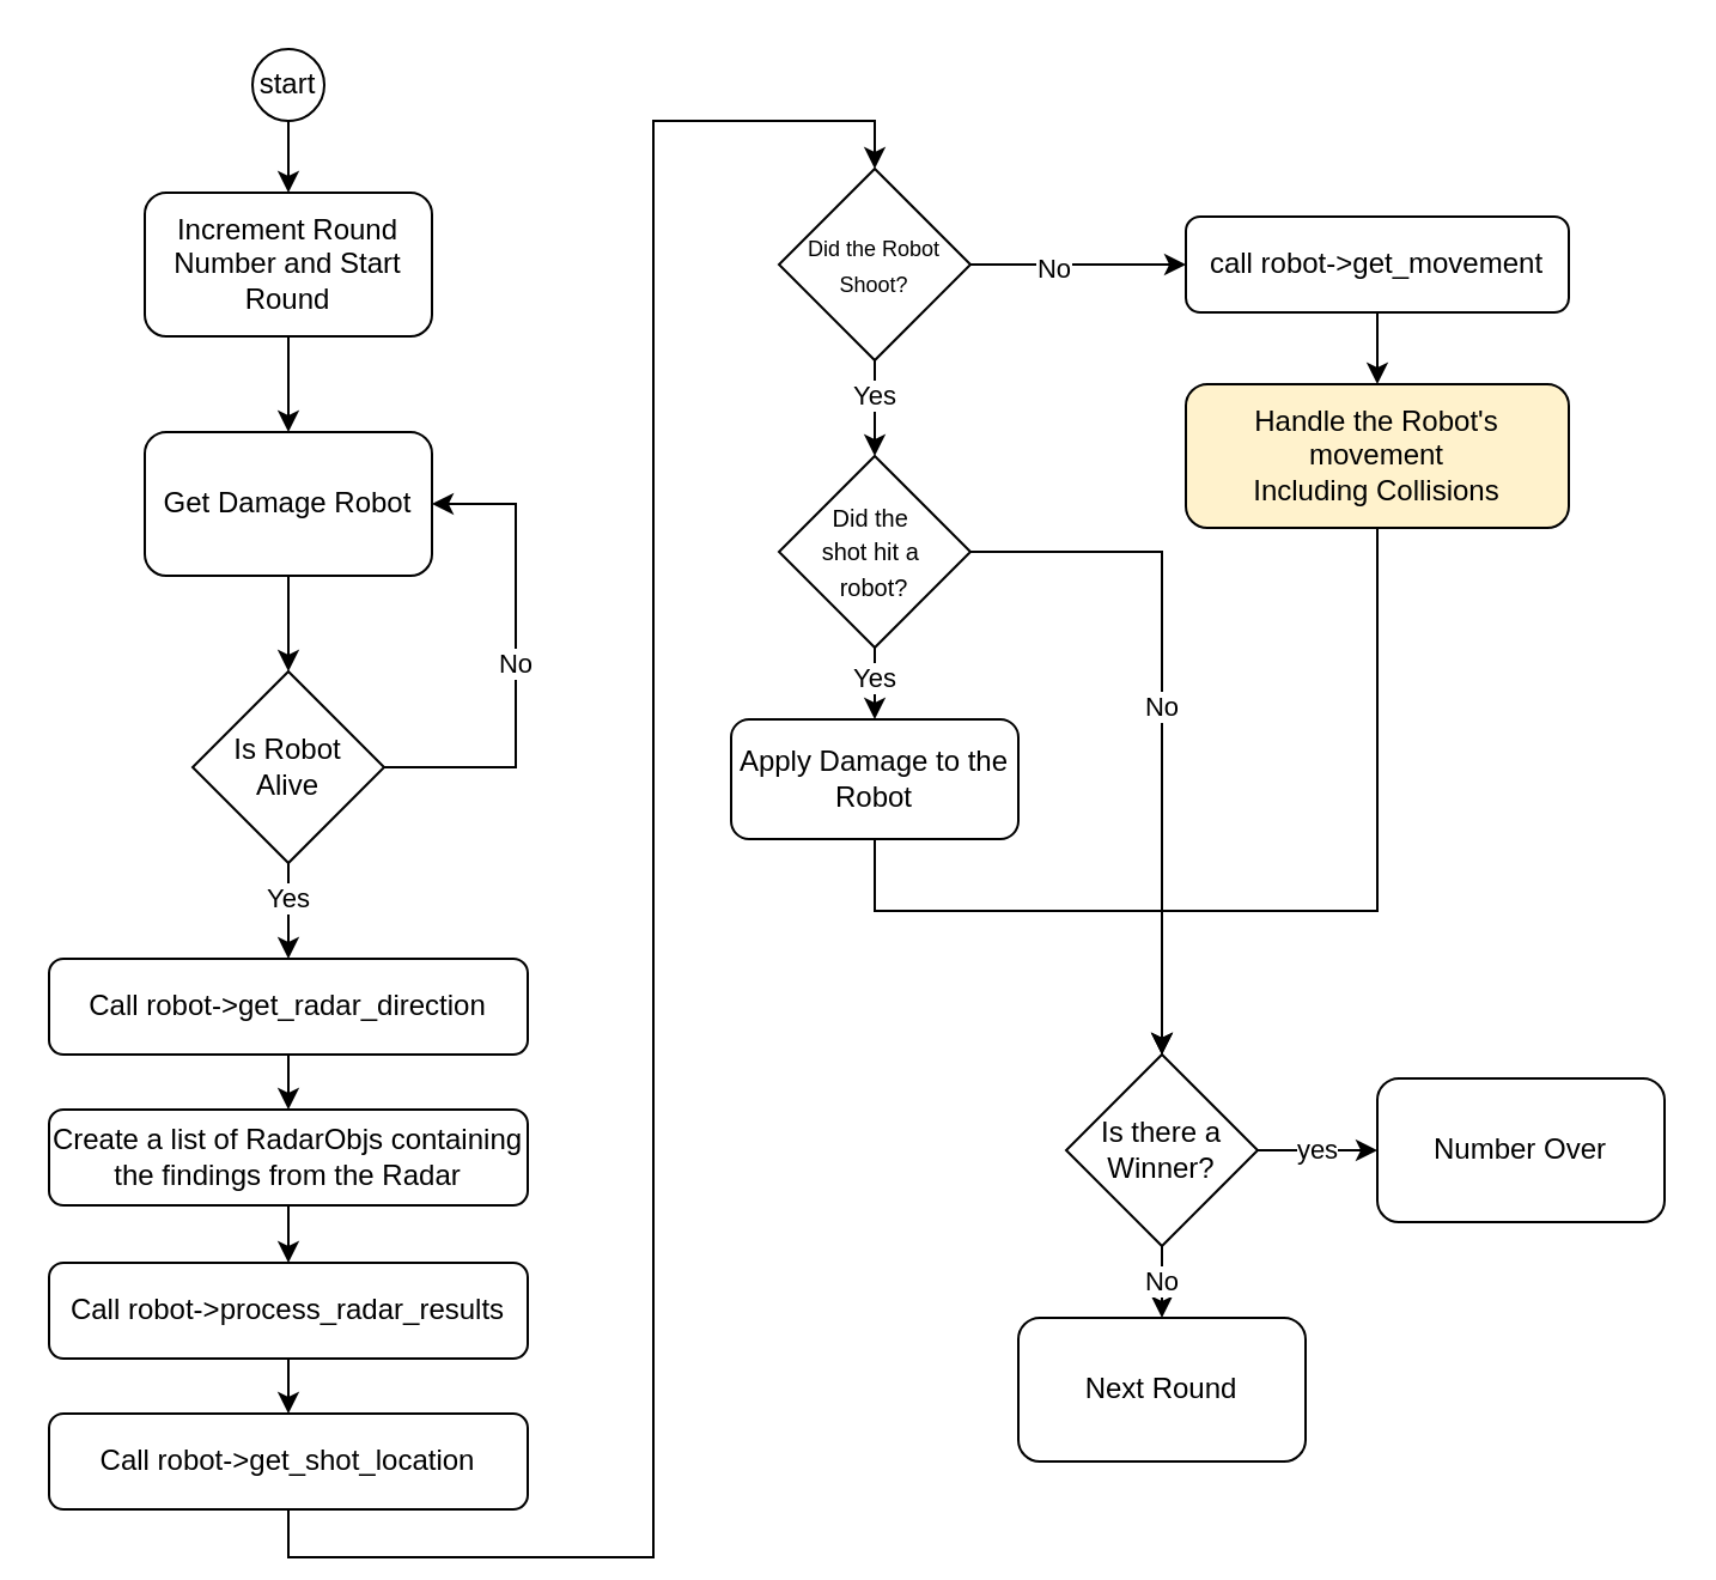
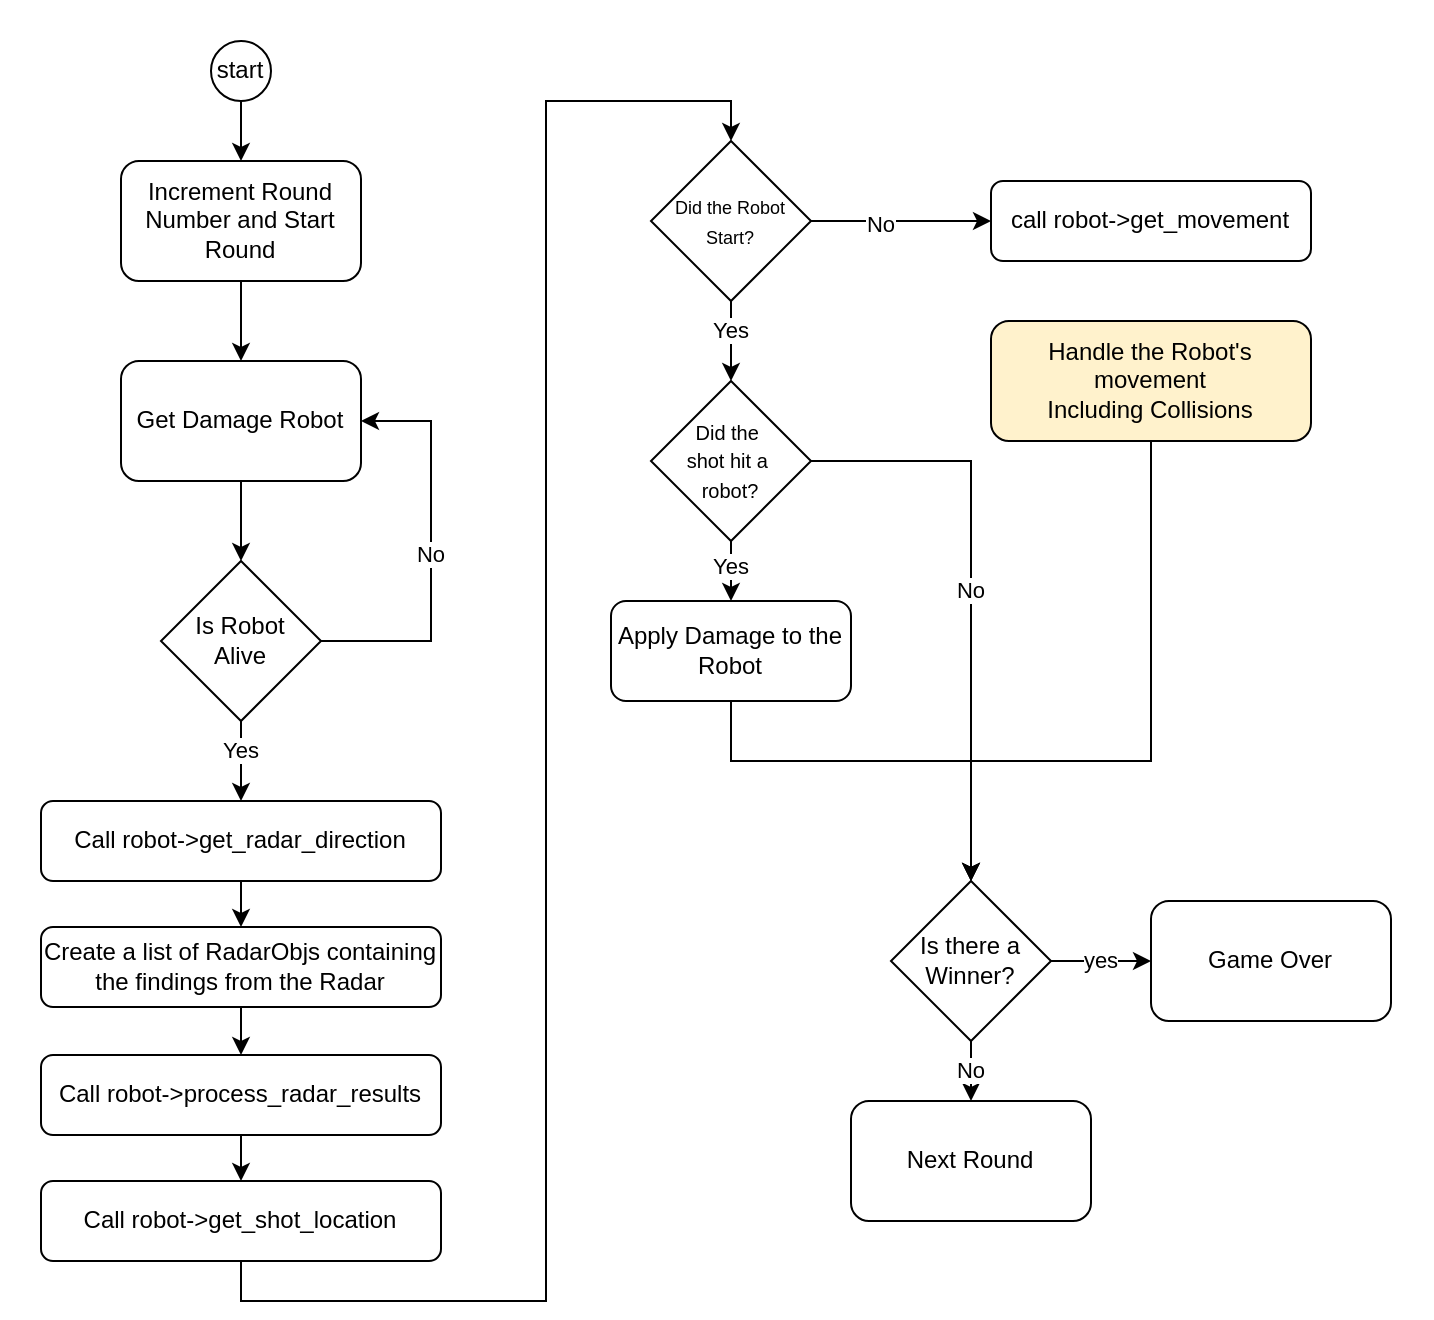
  <mxCell id="0" />
  <mxCell id="1" parent="0" />
  <mxCell id="2" style="edgeStyle=orthogonalEdgeStyle;rounded=0;orthogonalLoop=1;jettySize=auto;html=1;entryX=0.5;entryY=0;entryDx=0;entryDy=0;" edge="1" parent="1" source="3" target="5"><mxGeometry relative="1" as="geometry" /></mxCell>
  <mxCell id="3" value="start" style="ellipse;whiteSpace=wrap;html=1;aspect=fixed;" vertex="1" parent="1"><mxGeometry x="105" y="20" width="30" height="30" as="geometry" /></mxCell>
  <mxCell id="4" style="edgeStyle=orthogonalEdgeStyle;rounded=0;orthogonalLoop=1;jettySize=auto;html=1;entryX=0.5;entryY=0;entryDx=0;entryDy=0;" edge="1" parent="1" source="5" target="12"><mxGeometry relative="1" as="geometry" /></mxCell>
  <mxCell id="5" value="Increment Round Number and Start Round" style="rounded=1;whiteSpace=wrap;html=1;" vertex="1" parent="1"><mxGeometry x="60" y="80" width="120" height="60" as="geometry" /></mxCell>
  <mxCell id="6" style="edgeStyle=orthogonalEdgeStyle;rounded=0;orthogonalLoop=1;jettySize=auto;html=1;entryX=1;entryY=0.5;entryDx=0;entryDy=0;exitX=1;exitY=0.5;exitDx=0;exitDy=0;" edge="1" parent="1" source="10" target="12"><mxGeometry relative="1" as="geometry"><Array as="points"><mxPoint x="215" y="320" /><mxPoint x="215" y="210" /></Array></mxGeometry></mxCell>
  <mxCell id="7" value="No" style="edgeLabel;html=1;align=center;verticalAlign=middle;resizable=0;points=[];" vertex="1" connectable="0" parent="6"><mxGeometry x="-0.011" y="1" relative="1" as="geometry"><mxPoint as="offset" /></mxGeometry></mxCell>
  <mxCell id="8" style="edgeStyle=orthogonalEdgeStyle;rounded=0;orthogonalLoop=1;jettySize=auto;html=1;" edge="1" parent="1" source="10" target="18"><mxGeometry relative="1" as="geometry" /></mxCell>
  <mxCell id="9" value="Yes" style="edgeLabel;html=1;align=center;verticalAlign=middle;resizable=0;points=[];" vertex="1" connectable="0" parent="8"><mxGeometry x="-0.3" y="-1" relative="1" as="geometry"><mxPoint as="offset" /></mxGeometry></mxCell>
  <mxCell id="10" value="Is Robot&lt;div&gt;Alive&lt;/div&gt;" style="rhombus;whiteSpace=wrap;html=1;" vertex="1" parent="1"><mxGeometry x="80" y="280" width="80" height="80" as="geometry" /></mxCell>
  <mxCell id="11" style="edgeStyle=orthogonalEdgeStyle;rounded=0;orthogonalLoop=1;jettySize=auto;html=1;entryX=0.5;entryY=0;entryDx=0;entryDy=0;" edge="1" parent="1" source="12" target="10"><mxGeometry relative="1" as="geometry" /></mxCell>
  <mxCell id="12" value="Get Damage Robot" style="rounded=1;whiteSpace=wrap;html=1;" vertex="1" parent="1"><mxGeometry x="60" y="180" width="120" height="60" as="geometry" /></mxCell>
  <mxCell id="13" value="" style="edgeStyle=orthogonalEdgeStyle;rounded=0;orthogonalLoop=1;jettySize=auto;html=1;" edge="1" parent="1" source="14" target="20"><mxGeometry relative="1" as="geometry" /></mxCell>
  <mxCell id="14" value="Call robot-&amp;gt;process_radar_results" style="rounded=1;whiteSpace=wrap;html=1;" vertex="1" parent="1"><mxGeometry x="20" y="527" width="200" height="40" as="geometry" /></mxCell>
  <mxCell id="15" style="edgeStyle=orthogonalEdgeStyle;rounded=0;orthogonalLoop=1;jettySize=auto;html=1;entryX=0.5;entryY=0;entryDx=0;entryDy=0;" edge="1" parent="1" source="16" target="14"><mxGeometry relative="1" as="geometry" /></mxCell>
  <mxCell id="16" value="Create a list of RadarObjs containing the findings from the Radar" style="rounded=1;whiteSpace=wrap;html=1;" vertex="1" parent="1"><mxGeometry x="20" y="463" width="200" height="40" as="geometry" /></mxCell>
  <mxCell id="17" value="" style="edgeStyle=orthogonalEdgeStyle;rounded=0;orthogonalLoop=1;jettySize=auto;html=1;" edge="1" parent="1" source="18" target="16"><mxGeometry relative="1" as="geometry" /></mxCell>
  <mxCell id="18" value="Call robot-&amp;gt;get_radar_direction" style="rounded=1;whiteSpace=wrap;html=1;" vertex="1" parent="1"><mxGeometry x="20" y="400" width="200" height="40" as="geometry" /></mxCell>
  <mxCell id="19" style="edgeStyle=orthogonalEdgeStyle;rounded=0;orthogonalLoop=1;jettySize=auto;html=1;entryX=0.5;entryY=0;entryDx=0;entryDy=0;exitX=0.5;exitY=1;exitDx=0;exitDy=0;" edge="1" parent="1" source="20" target="25"><mxGeometry relative="1" as="geometry" /></mxCell>
  <mxCell id="20" value="Call robot-&amp;gt;get_shot_location" style="rounded=1;whiteSpace=wrap;html=1;" vertex="1" parent="1"><mxGeometry x="20" y="590" width="200" height="40" as="geometry" /></mxCell>
  <mxCell id="21" style="edgeStyle=orthogonalEdgeStyle;rounded=0;orthogonalLoop=1;jettySize=auto;html=1;entryX=0.5;entryY=0;entryDx=0;entryDy=0;" edge="1" parent="1" source="25" target="29"><mxGeometry relative="1" as="geometry" /></mxCell>
  <mxCell id="22" value="Yes" style="edgeLabel;html=1;align=center;verticalAlign=middle;resizable=0;points=[];" vertex="1" connectable="0" parent="21"><mxGeometry x="-0.3" y="-1" relative="1" as="geometry"><mxPoint as="offset" /></mxGeometry></mxCell>
  <mxCell id="23" style="edgeStyle=orthogonalEdgeStyle;rounded=0;orthogonalLoop=1;jettySize=auto;html=1;entryX=0;entryY=0.5;entryDx=0;entryDy=0;" edge="1" parent="1" source="25" target="33"><mxGeometry relative="1" as="geometry"><mxPoint x="465" y="110" as="targetPoint" /></mxGeometry></mxCell>
  <mxCell id="24" value="No" style="edgeLabel;html=1;align=center;verticalAlign=middle;resizable=0;points=[];" vertex="1" connectable="0" parent="23"><mxGeometry x="-0.24" y="-1" relative="1" as="geometry"><mxPoint as="offset" /></mxGeometry></mxCell>
- <mxCell id="25" value="&lt;font style=&quot;font-size: 9px;&quot;&gt;Did the Robot Shoot?&lt;/font&gt;" style="rhombus;whiteSpace=wrap;html=1;" vertex="1" parent="1"><mxGeometry x="325" y="70" width="80" height="80" as="geometry" /></mxCell>
+ <mxCell id="25" value="&lt;font style=&quot;font-size: 9px;&quot;&gt;Did the Robot Start?&lt;/font&gt;" style="rhombus;whiteSpace=wrap;html=1;" vertex="1" parent="1"><mxGeometry x="325" y="70" width="80" height="80" as="geometry" /></mxCell>
  <mxCell id="26" style="edgeStyle=orthogonalEdgeStyle;rounded=0;orthogonalLoop=1;jettySize=auto;html=1;entryX=0.5;entryY=0;entryDx=0;entryDy=0;" edge="1" parent="1" source="29" target="31"><mxGeometry relative="1" as="geometry" /></mxCell>
  <mxCell id="27" value="Yes" style="edgeLabel;html=1;align=center;verticalAlign=middle;resizable=0;points=[];" vertex="1" connectable="0" parent="26"><mxGeometry x="0.28" y="-1" relative="1" as="geometry"><mxPoint as="offset" /></mxGeometry></mxCell>
  <mxCell id="28" value="No" style="edgeStyle=orthogonalEdgeStyle;rounded=0;orthogonalLoop=1;jettySize=auto;html=1;entryX=0.5;entryY=0;entryDx=0;entryDy=0;" edge="1" parent="1" source="29" target="38"><mxGeometry relative="1" as="geometry"><mxPoint x="465" y="390" as="targetPoint" /></mxGeometry></mxCell>
  <mxCell id="29" value="&lt;font style=&quot;font-size: 10px;&quot;&gt;Did the&amp;nbsp;&lt;/font&gt;&lt;div&gt;&lt;font style=&quot;font-size: 10px;&quot;&gt;shot hit a&amp;nbsp;&lt;/font&gt;&lt;/div&gt;&lt;div&gt;&lt;font style=&quot;font-size: 10px;&quot;&gt;robot?&lt;/font&gt;&lt;/div&gt;" style="rhombus;whiteSpace=wrap;html=1;" vertex="1" parent="1"><mxGeometry x="325" y="190" width="80" height="80" as="geometry" /></mxCell>
  <mxCell id="30" style="edgeStyle=orthogonalEdgeStyle;rounded=0;orthogonalLoop=1;jettySize=auto;html=1;entryX=0.5;entryY=0;entryDx=0;entryDy=0;exitX=0.5;exitY=1;exitDx=0;exitDy=0;" edge="1" parent="1" source="31" target="38"><mxGeometry relative="1" as="geometry"><Array as="points"><mxPoint x="365" y="380" /><mxPoint x="485" y="380" /></Array></mxGeometry></mxCell>
  <mxCell id="31" value="Apply Damage to the Robot" style="rounded=1;whiteSpace=wrap;html=1;" vertex="1" parent="1"><mxGeometry x="305" y="300" width="120" height="50" as="geometry" /></mxCell>
- <mxCell id="32" style="edgeStyle=orthogonalEdgeStyle;rounded=0;orthogonalLoop=1;jettySize=auto;html=1;entryX=0.5;entryY=0;entryDx=0;entryDy=0;" edge="1" parent="1" source="33" target="35"><mxGeometry relative="1" as="geometry" /></mxCell>
  <mxCell id="33" value="call robot-&amp;gt;get_movement" style="rounded=1;whiteSpace=wrap;html=1;" vertex="1" parent="1"><mxGeometry x="495" y="90" width="160" height="40" as="geometry" /></mxCell>
  <mxCell id="34" style="edgeStyle=orthogonalEdgeStyle;rounded=0;orthogonalLoop=1;jettySize=auto;html=1;entryX=0.5;entryY=0;entryDx=0;entryDy=0;" edge="1" parent="1" source="35" target="38"><mxGeometry relative="1" as="geometry"><Array as="points"><mxPoint x="575" y="380" /><mxPoint x="485" y="380" /></Array></mxGeometry></mxCell>
  <mxCell id="35" value="Handle the Robot's movement&lt;div&gt;Including Collisions&lt;/div&gt;" style="rounded=1;whiteSpace=wrap;html=1;fillColor=#fff2cc;" vertex="1" parent="1"><mxGeometry x="495" y="160" width="160" height="60" as="geometry" /></mxCell>
  <mxCell id="36" value="yes" style="edgeStyle=orthogonalEdgeStyle;rounded=0;orthogonalLoop=1;jettySize=auto;html=1;" edge="1" parent="1" source="38"><mxGeometry relative="1" as="geometry"><mxPoint x="575" y="480" as="targetPoint" /></mxGeometry></mxCell>
  <mxCell id="37" value="No" style="edgeStyle=orthogonalEdgeStyle;rounded=0;orthogonalLoop=1;jettySize=auto;html=1;" edge="1" parent="1" source="38" target="40"><mxGeometry relative="1" as="geometry" /></mxCell>
  <mxCell id="38" value="Is there a Winner?" style="rhombus;whiteSpace=wrap;html=1;" vertex="1" parent="1"><mxGeometry x="445" y="440" width="80" height="80" as="geometry" /></mxCell>
- <mxCell id="39" value="Number Over" style="rounded=1;whiteSpace=wrap;html=1;" vertex="1" parent="1"><mxGeometry x="575" y="450" width="120" height="60" as="geometry" /></mxCell>
+ <mxCell id="39" value="Game Over" style="rounded=1;whiteSpace=wrap;html=1;" vertex="1" parent="1"><mxGeometry x="575" y="450" width="120" height="60" as="geometry" /></mxCell>
  <mxCell id="40" value="Next Round" style="rounded=1;whiteSpace=wrap;html=1;" vertex="1" parent="1"><mxGeometry x="425" y="550" width="120" height="60" as="geometry" /></mxCell>
